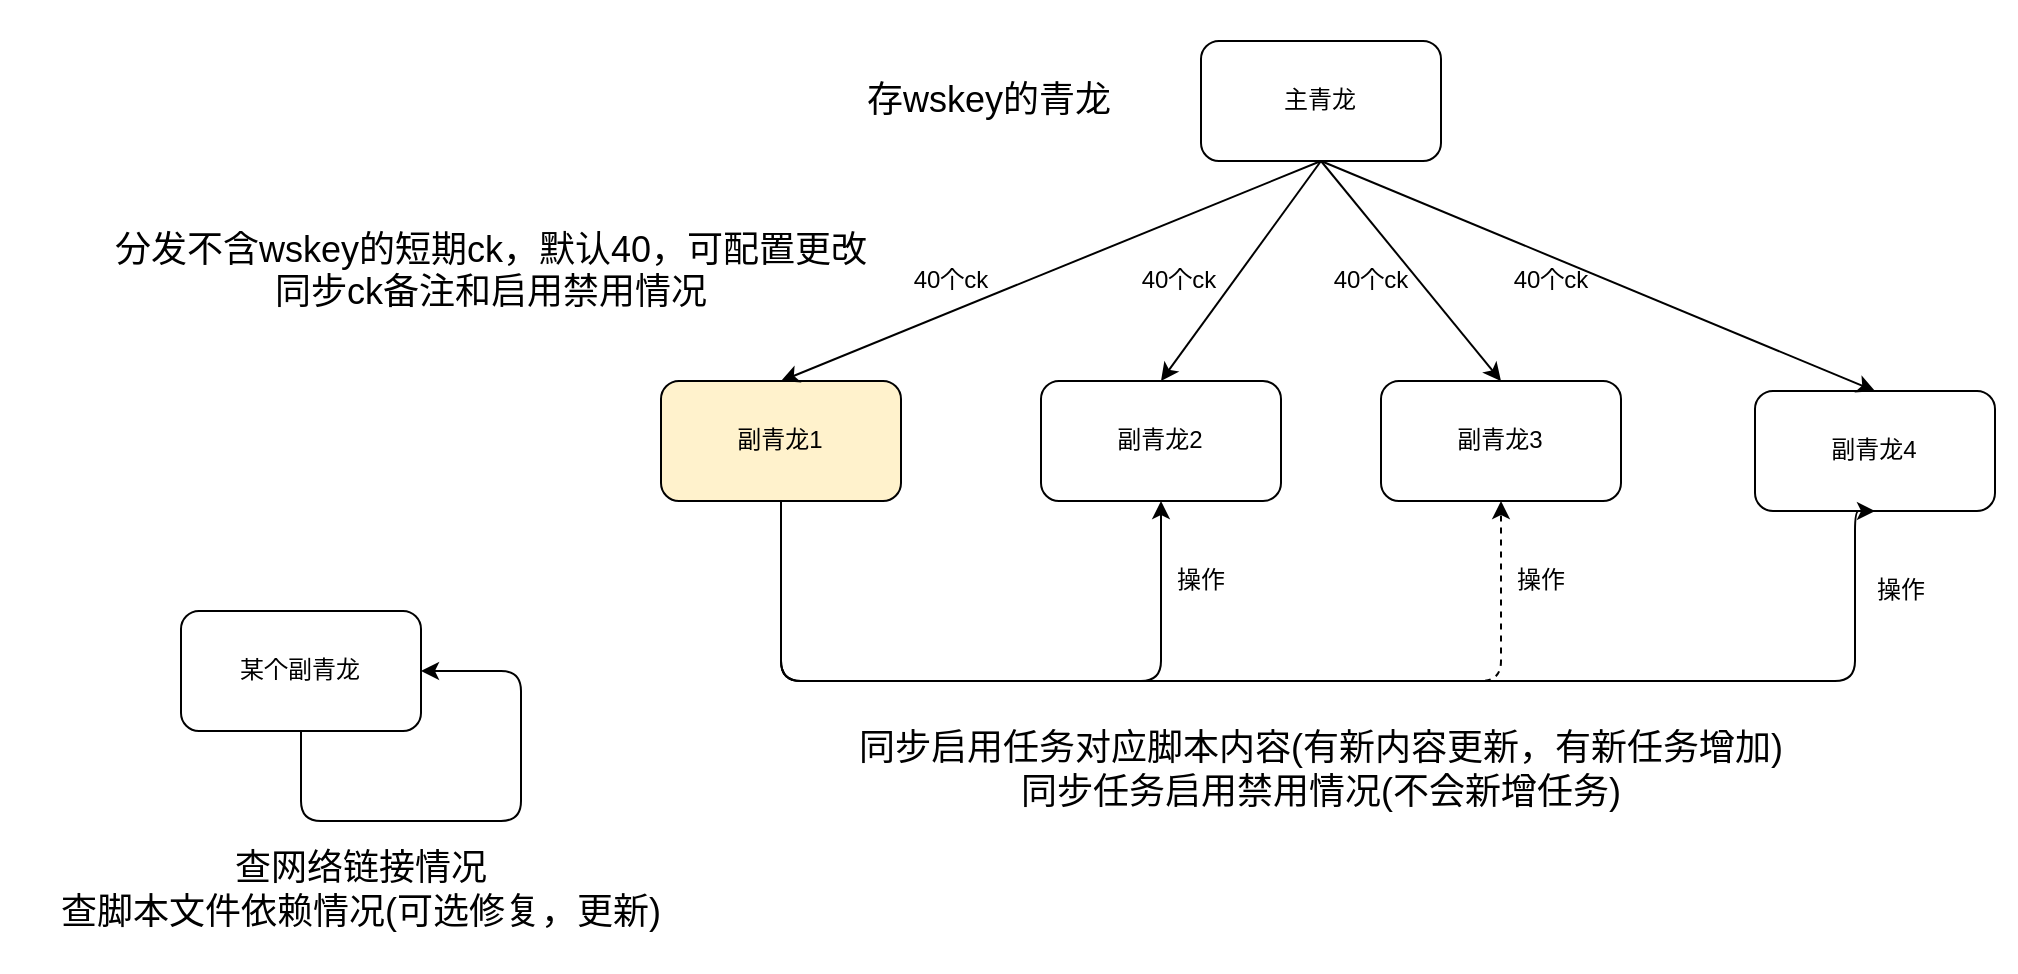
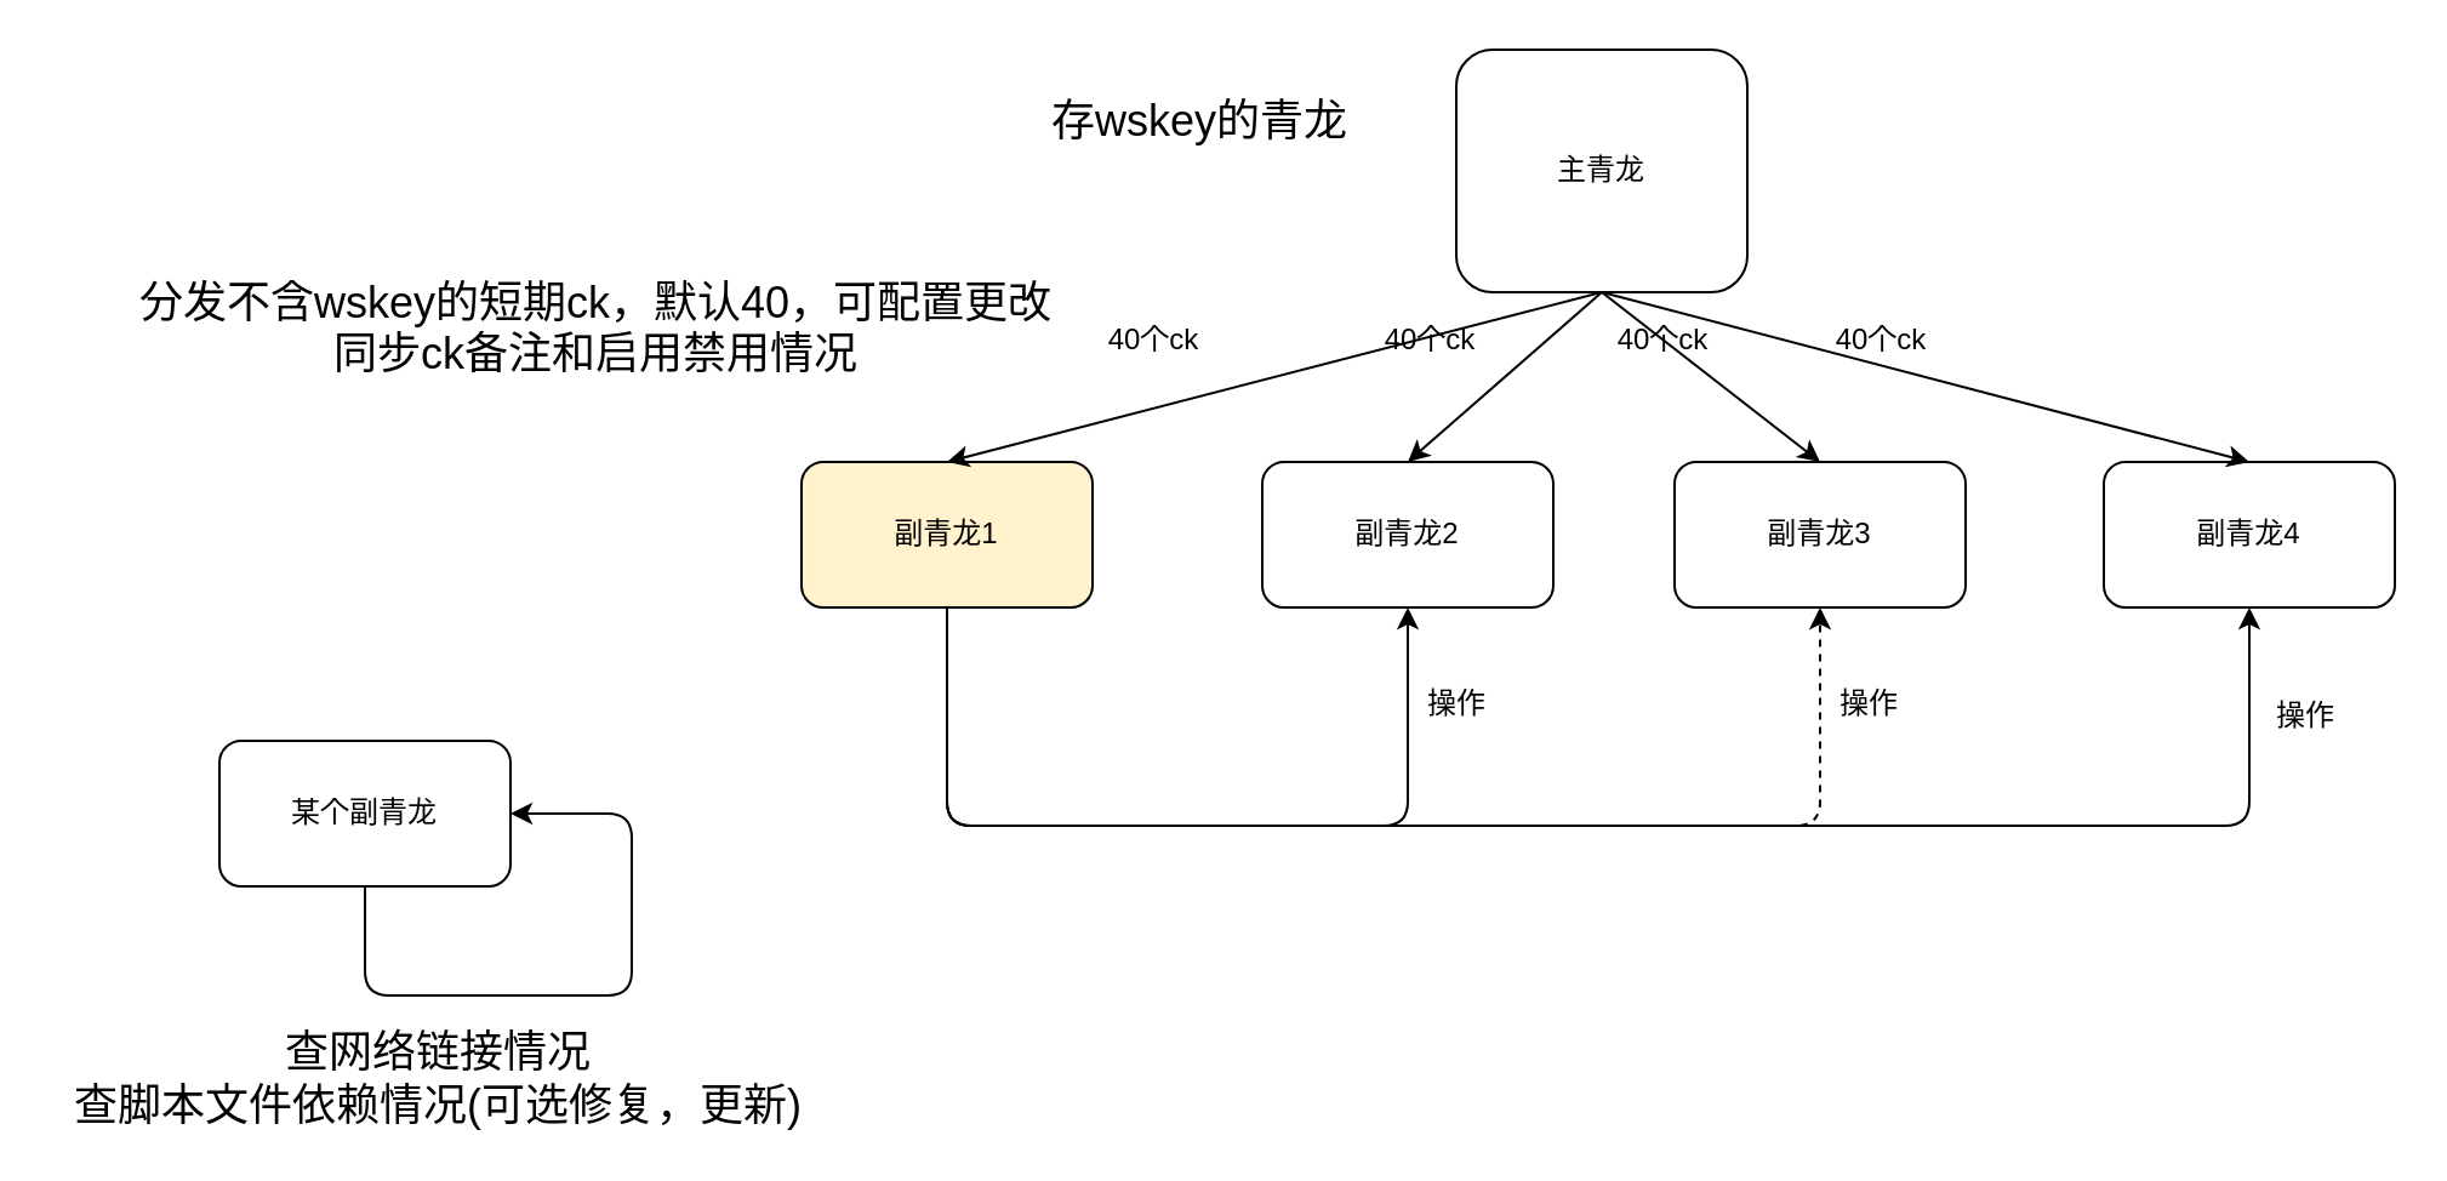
  <mxCell id="0" />
  <mxCell id="1" parent="0" />
- <mxCell id="2" value="主青龙" style="rounded=1;whiteSpace=wrap;html=1;" vertex="1" parent="1"><mxGeometry x="600" y="20" width="120" height="60" as="geometry" /></mxCell>
+ <mxCell id="2" value="主青龙" style="rounded=1;whiteSpace=wrap;html=1;" vertex="1" parent="1"><mxGeometry x="600" y="20" width="120" height="100" as="geometry" /></mxCell>
  <mxCell id="3" value="副青龙1" style="rounded=1;whiteSpace=wrap;html=1;fillColor=#fff2cc;" vertex="1" parent="1"><mxGeometry x="330" y="190" width="120" height="60" as="geometry" /></mxCell>
  <mxCell id="4" value="&lt;span&gt;副青龙2&lt;/span&gt;" style="rounded=1;whiteSpace=wrap;html=1;" vertex="1" parent="1"><mxGeometry x="520" y="190" width="120" height="60" as="geometry" /></mxCell>
  <mxCell id="5" value="&lt;span&gt;副青龙3&lt;/span&gt;" style="rounded=1;whiteSpace=wrap;html=1;" vertex="1" parent="1"><mxGeometry x="690" y="190" width="120" height="60" as="geometry" /></mxCell>
- <mxCell id="6" value="&lt;span&gt;副青龙4&lt;/span&gt;" style="rounded=1;whiteSpace=wrap;html=1;" vertex="1" parent="1"><mxGeometry x="877" y="195" width="120" height="60" as="geometry" /></mxCell>
+ <mxCell id="6" value="&lt;span&gt;副青龙4&lt;/span&gt;" style="rounded=1;whiteSpace=wrap;html=1;" vertex="1" parent="1"><mxGeometry x="867" y="190" width="120" height="60" as="geometry" /></mxCell>
  <mxCell id="7" value="" style="endArrow=classic;html=1;exitX=0.5;exitY=1;exitDx=0;exitDy=0;entryX=0.5;entryY=0;entryDx=0;entryDy=0;" edge="1" parent="1" source="2" target="4"><mxGeometry width="50" height="50" relative="1" as="geometry"><mxPoint x="610" y="170" as="sourcePoint" /><mxPoint x="660" y="120" as="targetPoint" /></mxGeometry></mxCell>
  <mxCell id="8" value="" style="endArrow=classic;html=1;exitX=0.5;exitY=1;exitDx=0;exitDy=0;entryX=0.5;entryY=0;entryDx=0;entryDy=0;" edge="1" parent="1" source="2" target="5"><mxGeometry width="50" height="50" relative="1" as="geometry"><mxPoint x="635" y="160" as="sourcePoint" /><mxPoint x="685" y="110" as="targetPoint" /></mxGeometry></mxCell>
  <mxCell id="9" value="" style="endArrow=classic;html=1;exitX=0.5;exitY=1;exitDx=0;exitDy=0;entryX=0.5;entryY=0;entryDx=0;entryDy=0;" edge="1" parent="1" source="2" target="6"><mxGeometry width="50" height="50" relative="1" as="geometry"><mxPoint x="670" y="140" as="sourcePoint" /><mxPoint x="720" y="90" as="targetPoint" /></mxGeometry></mxCell>
  <mxCell id="10" value="" style="endArrow=classic;html=1;exitX=0.5;exitY=1;exitDx=0;exitDy=0;entryX=0.5;entryY=0;entryDx=0;entryDy=0;" edge="1" parent="1" source="2" target="3"><mxGeometry width="50" height="50" relative="1" as="geometry"><mxPoint x="680" y="150" as="sourcePoint" /><mxPoint x="730" y="100" as="targetPoint" /></mxGeometry></mxCell>
  <mxCell id="11" value="&lt;font style=&quot;font-size: 18px&quot;&gt;&lt;br&gt;分发不含wskey的短期ck，默认40，可配置更改&lt;br&gt;同步ck备注和启用禁用情况&lt;br&gt;&lt;/font&gt;" style="text;html=1;align=center;verticalAlign=middle;resizable=0;points=[];autosize=1;" vertex="1" parent="1"><mxGeometry x="50" y="100" width="390" height="50" as="geometry" /></mxCell>
  <mxCell id="12" value="40个ck" style="text;html=1;align=center;verticalAlign=middle;resizable=0;points=[];autosize=1;" vertex="1" parent="1"><mxGeometry x="564" y="130" width="50" height="20" as="geometry" /></mxCell>
  <mxCell id="13" value="40个ck" style="text;html=1;align=center;verticalAlign=middle;resizable=0;points=[];autosize=1;" vertex="1" parent="1"><mxGeometry x="450" y="130" width="50" height="20" as="geometry" /></mxCell>
  <mxCell id="14" value="40个ck" style="text;html=1;align=center;verticalAlign=middle;resizable=0;points=[];autosize=1;" vertex="1" parent="1"><mxGeometry x="660" y="130" width="50" height="20" as="geometry" /></mxCell>
  <mxCell id="15" value="40个ck" style="text;html=1;align=center;verticalAlign=middle;resizable=0;points=[];autosize=1;" vertex="1" parent="1"><mxGeometry x="750" y="130" width="50" height="20" as="geometry" /></mxCell>
  <mxCell id="16" value="&lt;font style=&quot;font-size: 18px&quot;&gt;存wskey的青龙&lt;/font&gt;" style="text;html=1;align=center;verticalAlign=middle;resizable=0;points=[];autosize=1;" vertex="1" parent="1"><mxGeometry x="424" y="40" width="140" height="20" as="geometry" /></mxCell>
  <mxCell id="17" value="" style="edgeStyle=segmentEdgeStyle;endArrow=classic;html=1;exitX=0.5;exitY=1;exitDx=0;exitDy=0;entryX=0.5;entryY=1;entryDx=0;entryDy=0;" edge="1" parent="1" source="3" target="4"><mxGeometry width="50" height="50" relative="1" as="geometry"><mxPoint x="370" y="320" as="sourcePoint" /><mxPoint x="660" y="270" as="targetPoint" /><Array as="points"><mxPoint x="390" y="340" /><mxPoint x="580" y="340" /></Array></mxGeometry></mxCell>
- <mxCell id="18" value="&lt;font style=&quot;font-size: 18px&quot;&gt;同步启用任务对应脚本内容(有新内容更新，有新任务增加)&lt;br&gt;同步任务启用禁用情况(不会新增任务)&lt;/font&gt;" style="text;html=1;align=center;verticalAlign=middle;resizable=0;points=[];autosize=1;" vertex="1" parent="1"><mxGeometry x="420" y="365" width="480" height="40" as="geometry" /></mxCell>
  <mxCell id="19" value="" style="edgeStyle=segmentEdgeStyle;endArrow=classic;html=1;exitX=0.5;exitY=1;exitDx=0;exitDy=0;entryX=0.5;entryY=1;entryDx=0;entryDy=0;dashed=1;" edge="1" parent="1" source="3" target="5"><mxGeometry width="50" height="50" relative="1" as="geometry"><mxPoint x="400" y="260" as="sourcePoint" /><mxPoint x="590" y="260" as="targetPoint" /><Array as="points"><mxPoint x="390" y="340" /><mxPoint x="750" y="340" /></Array></mxGeometry></mxCell>
  <mxCell id="20" value="" style="edgeStyle=segmentEdgeStyle;endArrow=classic;html=1;entryX=0.5;entryY=1;entryDx=0;entryDy=0;" edge="1" parent="1" target="6"><mxGeometry width="50" height="50" relative="1" as="geometry"><mxPoint x="390" y="260" as="sourcePoint" /><mxPoint x="880" y="280" as="targetPoint" /><Array as="points"><mxPoint x="390" y="340" /><mxPoint x="927" y="340" /></Array></mxGeometry></mxCell>
  <mxCell id="21" value="某个副青龙" style="rounded=1;whiteSpace=wrap;html=1;" vertex="1" parent="1"><mxGeometry x="90" y="305" width="120" height="60" as="geometry" /></mxCell>
  <mxCell id="22" value="" style="edgeStyle=segmentEdgeStyle;endArrow=classic;html=1;exitX=0.5;exitY=1;exitDx=0;exitDy=0;entryX=1;entryY=0.5;entryDx=0;entryDy=0;" edge="1" parent="1" source="21" target="21"><mxGeometry width="50" height="50" relative="1" as="geometry"><mxPoint y="470" as="sourcePoint" x="160" /><mxPoint x="270" y="435" as="targetPoint" /><Array as="points"><mxPoint x="150" y="410" /><mxPoint x="260" y="410" /><mxPoint x="260" y="335" /></Array></mxGeometry></mxCell>
  <mxCell id="23" value="&lt;font style=&quot;font-size: 18px&quot;&gt;查网络链接情况&lt;br&gt;查脚本文件依赖情况(可选修复，更新)&lt;/font&gt;" style="text;html=1;align=center;verticalAlign=middle;resizable=0;points=[];autosize=1;" vertex="1" parent="1"><mxGeometry x="20" y="425" width="320" height="40" as="geometry" /></mxCell>
  <mxCell id="24" value="操作" style="text;html=1;align=center;verticalAlign=middle;resizable=0;points=[];autosize=1;" vertex="1" parent="1"><mxGeometry x="580" y="280" width="40" height="20" as="geometry" /></mxCell>
  <mxCell id="25" value="操作" style="text;html=1;align=center;verticalAlign=middle;resizable=0;points=[];autosize=1;" vertex="1" parent="1"><mxGeometry x="750" y="280" width="40" height="20" as="geometry" /></mxCell>
  <mxCell id="26" value="操作" style="text;html=1;align=center;verticalAlign=middle;resizable=0;points=[];autosize=1;" vertex="1" parent="1"><mxGeometry x="930" y="285" width="40" height="20" as="geometry" /></mxCell>
